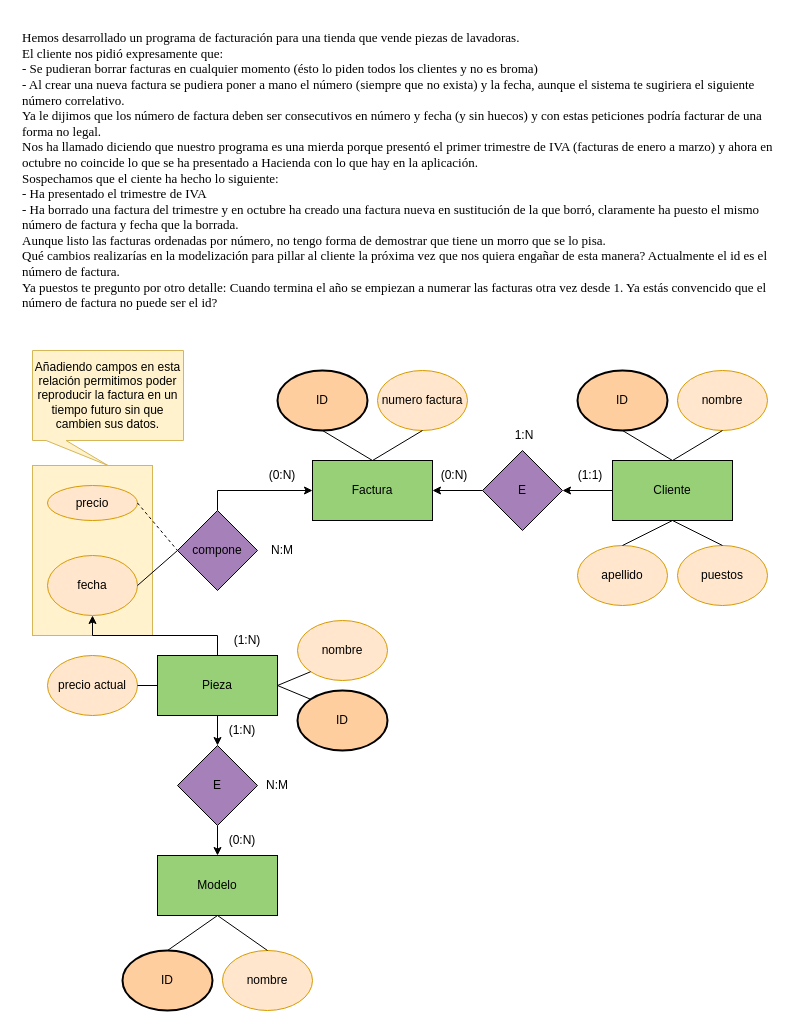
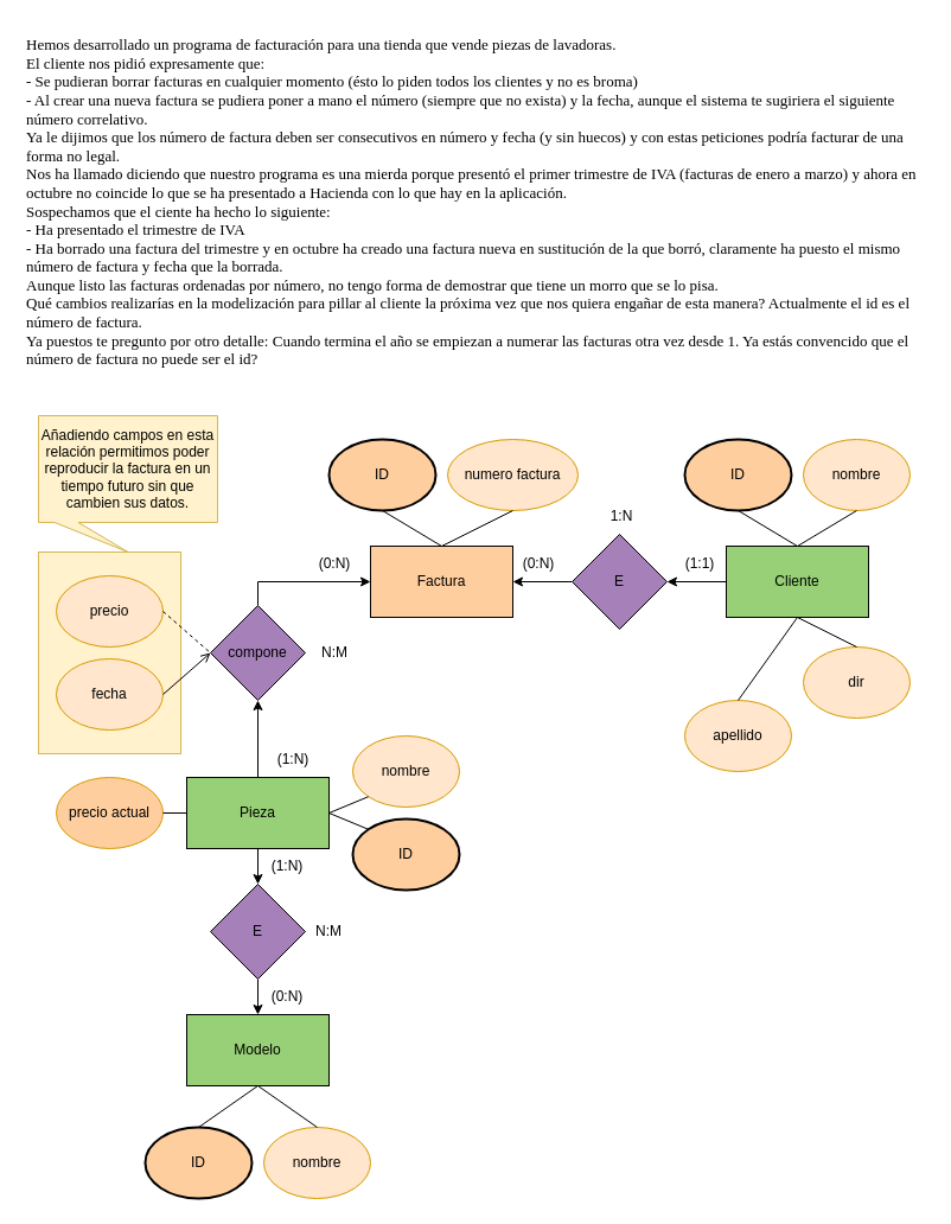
  <mxCell id="0" />
  <mxCell id="1" parent="0" />
  <mxCell id="2" value="" style="rounded=0;whiteSpace=wrap;html=1;fillColor=#fff2cc;strokeColor=#d6b656;" vertex="1" parent="1"><mxGeometry x="32" y="465" width="120" height="170" as="geometry" /></mxCell>
  <mxCell id="3" value="Hemos desarrollado un programa de facturación para una tienda que vende piezas de lavadoras.&lt;br style=&quot;font-size: 13px;&quot;&gt;El cliente nos pidió expresamente que:&lt;br style=&quot;font-size: 13px;&quot;&gt;- Se pudieran borrar facturas en cualquier momento (ésto lo piden todos los clientes y no es broma)&lt;br style=&quot;font-size: 13px;&quot;&gt;- Al crear una nueva factura se pudiera poner a mano el número (siempre que no exista) y la fecha, aunque el sistema te sugiriera el siguiente número correlativo.&lt;br style=&quot;font-size: 13px;&quot;&gt;Ya le dijimos que los número de factura deben ser consecutivos en número y fecha (y sin huecos) y con estas peticiones podría facturar de una forma no legal.&lt;br style=&quot;font-size: 13px;&quot;&gt;Nos ha llamado diciendo que nuestro programa es una mierda porque presentó el primer trimestre de IVA (facturas de enero a marzo) y ahora en octubre no coincide lo que se ha presentado a Hacienda con lo que hay en la aplicación.&lt;br style=&quot;font-size: 13px;&quot;&gt;Sospechamos que el ciente ha hecho lo siguiente:&lt;br style=&quot;font-size: 13px;&quot;&gt;- Ha presentado el trimestre de IVA&lt;br style=&quot;font-size: 13px;&quot;&gt;- Ha borrado una factura del trimestre y en octubre ha creado una factura nueva en sustitución de la que borró, claramente ha puesto el mismo número de factura y fecha que la borrada.&lt;br style=&quot;font-size: 13px;&quot;&gt;Aunque listo las facturas ordenadas por número, no tengo forma de demostrar que tiene un morro que se lo pisa.&lt;br style=&quot;font-size: 13px;&quot;&gt;Qué cambios realizarías en la modelización para pillar al cliente la próxima vez que nos quiera engañar de esta manera? Actualmente el id es el número de factura.&lt;br style=&quot;font-size: 13px;&quot;&gt;Ya puestos te pregunto por otro detalle: Cuando termina el año se empiezan a numerar las facturas otra vez desde 1. Ya estás convencido que el número de factura no puede ser el id?" style="text;html=1;strokeColor=none;fillColor=none;align=left;verticalAlign=middle;whiteSpace=wrap;rounded=0;fontFamily=Verdana;fontSize=13;" parent="1" vertex="1"><mxGeometry x="20" y="20" width="760" height="300" as="geometry" /></mxCell>
- <mxCell id="4" value="Factura" style="rounded=0;whiteSpace=wrap;html=1;fillColor=#97D077;" vertex="1" parent="1"><mxGeometry x="312" y="460" width="120" height="60" as="geometry" /></mxCell>
+ <mxCell id="4" value="Factura" style="rounded=0;whiteSpace=wrap;html=1;fillColor=#ffce9f;" vertex="1" parent="1"><mxGeometry x="312" y="460" width="120" height="60" as="geometry" /></mxCell>
  <mxCell id="5" style="edgeStyle=orthogonalEdgeStyle;rounded=0;orthogonalLoop=1;jettySize=auto;html=1;exitX=0;exitY=0.5;exitDx=0;exitDy=0;entryX=1;entryY=0.5;entryDx=0;entryDy=0;" edge="1" parent="1" source="6" target="14"><mxGeometry relative="1" as="geometry" /></mxCell>
  <mxCell id="6" value="Cliente" style="rounded=0;whiteSpace=wrap;html=1;fillColor=#97D077;" vertex="1" parent="1"><mxGeometry x="612" y="460" width="120" height="60" as="geometry" /></mxCell>
- <mxCell id="7" style="edgeStyle=orthogonalEdgeStyle;rounded=0;orthogonalLoop=1;jettySize=auto;html=1;exitX=0.5;exitY=0;exitDx=0;exitDy=0;" edge="1" parent="1" source="9" target="23"><mxGeometry relative="1" as="geometry" /></mxCell>
+ <mxCell id="7" style="edgeStyle=orthogonalEdgeStyle;rounded=0;orthogonalLoop=1;jettySize=auto;html=1;exitX=0.5;exitY=0;exitDx=0;exitDy=0;entryX=0.5;entryY=1;entryDx=0;entryDy=0;" edge="1" parent="1" source="9" target="12"><mxGeometry relative="1" as="geometry" /></mxCell>
  <mxCell id="8" style="edgeStyle=orthogonalEdgeStyle;rounded=0;orthogonalLoop=1;jettySize=auto;html=1;exitX=0.5;exitY=1;exitDx=0;exitDy=0;entryX=0.5;entryY=0;entryDx=0;entryDy=0;" edge="1" parent="1" source="9" target="16"><mxGeometry relative="1" as="geometry" /></mxCell>
  <mxCell id="9" value="Pieza" style="rounded=0;whiteSpace=wrap;html=1;fillColor=#97D077;" vertex="1" parent="1"><mxGeometry x="157" y="655" width="120" height="60" as="geometry" /></mxCell>
  <mxCell id="10" value="Modelo" style="rounded=0;whiteSpace=wrap;html=1;fillColor=#97D077;" vertex="1" parent="1"><mxGeometry x="157" y="855" width="120" height="60" as="geometry" /></mxCell>
  <mxCell id="11" style="edgeStyle=orthogonalEdgeStyle;rounded=0;orthogonalLoop=1;jettySize=auto;html=1;exitX=0.5;exitY=0;exitDx=0;exitDy=0;entryX=0;entryY=0.5;entryDx=0;entryDy=0;" edge="1" parent="1" source="12" target="4"><mxGeometry relative="1" as="geometry"><mxPoint x="457" y="690" as="targetPoint" /></mxGeometry></mxCell>
  <mxCell id="12" value="compone" style="rhombus;whiteSpace=wrap;html=1;fillColor=#A680B8;" vertex="1" parent="1"><mxGeometry x="177" y="510" width="80" height="80" as="geometry" /></mxCell>
  <mxCell id="13" style="edgeStyle=orthogonalEdgeStyle;rounded=0;orthogonalLoop=1;jettySize=auto;html=1;exitX=0;exitY=0.5;exitDx=0;exitDy=0;entryX=1;entryY=0.5;entryDx=0;entryDy=0;" edge="1" parent="1" source="14" target="4"><mxGeometry relative="1" as="geometry" /></mxCell>
  <mxCell id="14" value="E" style="rhombus;whiteSpace=wrap;html=1;fillColor=#A680B8;" vertex="1" parent="1"><mxGeometry x="482" y="450" width="80" height="80" as="geometry" /></mxCell>
  <mxCell id="15" style="edgeStyle=orthogonalEdgeStyle;rounded=0;orthogonalLoop=1;jettySize=auto;html=1;exitX=0.5;exitY=1;exitDx=0;exitDy=0;entryX=0.5;entryY=0;entryDx=0;entryDy=0;" edge="1" parent="1" source="16" target="10"><mxGeometry relative="1" as="geometry" /></mxCell>
  <mxCell id="16" value="E" style="rhombus;whiteSpace=wrap;html=1;fillColor=#A680B8;" vertex="1" parent="1"><mxGeometry x="177" y="745" width="80" height="80" as="geometry" /></mxCell>
  <mxCell id="17" value="ID" style="ellipse;whiteSpace=wrap;html=1;strokeWidth=2;fillColor=#FFCE9F;" vertex="1" parent="1"><mxGeometry x="297" y="690" width="90" height="60" as="geometry" /></mxCell>
  <mxCell id="18" value="nombre" style="ellipse;whiteSpace=wrap;html=1;fillColor=#ffe6cc;strokeColor=#d79b00;" vertex="1" parent="1"><mxGeometry x="297" y="620" width="90" height="60" as="geometry" /></mxCell>
  <mxCell id="19" value="ID" style="ellipse;whiteSpace=wrap;html=1;strokeWidth=2;fillColor=#FFCE9F;" vertex="1" parent="1"><mxGeometry x="122" y="950" width="90" height="60" as="geometry" /></mxCell>
  <mxCell id="20" value="nombre" style="ellipse;whiteSpace=wrap;html=1;fillColor=#ffe6cc;strokeColor=#d79b00;" vertex="1" parent="1"><mxGeometry x="222" y="950" width="90" height="60" as="geometry" /></mxCell>
  <mxCell id="21" value="ID" style="ellipse;whiteSpace=wrap;html=1;strokeWidth=2;fillColor=#FFCE9F;" vertex="1" parent="1"><mxGeometry x="277" y="370" width="90" height="60" as="geometry" /></mxCell>
- <mxCell id="22" value="numero factura" style="ellipse;whiteSpace=wrap;html=1;fillColor=#ffe6cc;strokeColor=#d79b00;" vertex="1" parent="1"><mxGeometry x="377" y="370" width="90" height="60" as="geometry" /></mxCell>
+ <mxCell id="22" value="numero factura" style="ellipse;whiteSpace=wrap;html=1;fillColor=#ffe6cc;strokeColor=#d79b00;" vertex="1" parent="1"><mxGeometry x="377" y="370" width="110" height="60" as="geometry" /></mxCell>
  <mxCell id="23" value="fecha" style="ellipse;whiteSpace=wrap;html=1;fillColor=#ffe6cc;strokeColor=#d79b00;" vertex="1" parent="1"><mxGeometry x="47" y="555" width="90" height="60" as="geometry" /></mxCell>
  <mxCell id="24" value="ID" style="ellipse;whiteSpace=wrap;html=1;strokeWidth=2;fillColor=#FFCE9F;" vertex="1" parent="1"><mxGeometry x="577" y="370" width="90" height="60" as="geometry" /></mxCell>
  <mxCell id="25" value="nombre" style="ellipse;whiteSpace=wrap;html=1;fillColor=#ffe6cc;strokeColor=#d79b00;" vertex="1" parent="1"><mxGeometry x="677" y="370" width="90" height="60" as="geometry" /></mxCell>
- <mxCell id="26" value="apellido" style="ellipse;whiteSpace=wrap;html=1;fillColor=#ffe6cc;strokeColor=#d79b00;" vertex="1" parent="1"><mxGeometry x="577" y="545" width="90" height="60" as="geometry" /></mxCell>
- <mxCell id="27" value="puestos" style="ellipse;whiteSpace=wrap;html=1;fillColor=#ffe6cc;strokeColor=#d79b00;" vertex="1" parent="1"><mxGeometry x="677" y="545" width="90" height="60" as="geometry" /></mxCell>
+ <mxCell id="26" value="apellido" style="ellipse;whiteSpace=wrap;html=1;fillColor=#ffe6cc;strokeColor=#d79b00;" vertex="1" parent="1"><mxGeometry x="577" y="590" width="90" height="60" as="geometry" /></mxCell>
+ <mxCell id="27" value="dir" style="ellipse;whiteSpace=wrap;html=1;fillColor=#ffe6cc;strokeColor=#d79b00;" vertex="1" parent="1"><mxGeometry x="677" y="545" width="90" height="60" as="geometry" /></mxCell>
  <mxCell id="28" value="(0:N)" style="text;html=1;strokeColor=none;fillColor=none;align=center;verticalAlign=middle;whiteSpace=wrap;rounded=0;" vertex="1" parent="1"><mxGeometry x="212" y="825" width="60" height="30" as="geometry" /></mxCell>
  <mxCell id="29" value="(1:N)" style="text;html=1;strokeColor=none;fillColor=none;align=center;verticalAlign=middle;whiteSpace=wrap;rounded=0;" vertex="1" parent="1"><mxGeometry x="212" y="715" width="60" height="30" as="geometry" /></mxCell>
  <mxCell id="30" value="N:M" style="text;html=1;strokeColor=none;fillColor=none;align=center;verticalAlign=middle;whiteSpace=wrap;rounded=0;" vertex="1" parent="1"><mxGeometry x="247" y="770" width="60" height="30" as="geometry" /></mxCell>
  <mxCell id="31" value="(1:1)" style="text;html=1;strokeColor=none;fillColor=none;align=center;verticalAlign=middle;whiteSpace=wrap;rounded=0;" vertex="1" parent="1"><mxGeometry x="560" y="460" width="60" height="30" as="geometry" /></mxCell>
  <mxCell id="32" value="(0:N)" style="text;html=1;strokeColor=none;fillColor=none;align=center;verticalAlign=middle;whiteSpace=wrap;rounded=0;" vertex="1" parent="1"><mxGeometry x="424" y="460" width="60" height="30" as="geometry" /></mxCell>
  <mxCell id="33" value="1:N" style="text;html=1;strokeColor=none;fillColor=none;align=center;verticalAlign=middle;whiteSpace=wrap;rounded=0;" vertex="1" parent="1"><mxGeometry x="494" y="420" width="60" height="30" as="geometry" /></mxCell>
- <mxCell id="34" value="precio actual" style="ellipse;whiteSpace=wrap;html=1;fillColor=#ffe6cc;strokeColor=#d79b00;" vertex="1" parent="1"><mxGeometry x="47" y="655" width="90" height="60" as="geometry" /></mxCell>
- <mxCell id="35" value="precio" style="ellipse;whiteSpace=wrap;html=1;fillColor=#ffe6cc;strokeColor=#d79b00;" vertex="1" parent="1"><mxGeometry x="47" y="485" width="90" height="35" as="geometry" /></mxCell>
+ <mxCell id="34" value="precio actual" style="ellipse;whiteSpace=wrap;html=1;fillColor=#ffce9f;strokeColor=#d79b00;" vertex="1" parent="1"><mxGeometry x="47" y="655" width="90" height="60" as="geometry" /></mxCell>
+ <mxCell id="35" value="precio" style="ellipse;whiteSpace=wrap;html=1;fillColor=#ffe6cc;strokeColor=#d79b00;" vertex="1" parent="1"><mxGeometry x="47" y="485" width="90" height="60" as="geometry" /></mxCell>
  <mxCell id="36" value="" style="endArrow=none;html=1;rounded=0;entryX=0;entryY=0.5;entryDx=0;entryDy=0;exitX=1;exitY=0.5;exitDx=0;exitDy=0;dashed=1;" edge="1" parent="1" source="35" target="12"><mxGeometry width="50" height="50" relative="1" as="geometry"><mxPoint x="437" y="840" as="sourcePoint" /><mxPoint x="157" y="550" as="targetPoint" /></mxGeometry></mxCell>
- <mxCell id="37" value="" style="endArrow=none;html=1;rounded=0;entryX=0;entryY=0.5;entryDx=0;entryDy=0;exitX=1;exitY=0.5;exitDx=0;exitDy=0;" edge="1" parent="1" source="23" target="12"><mxGeometry width="50" height="50" relative="1" as="geometry"><mxPoint x="437" y="840" as="sourcePoint" /><mxPoint x="157" y="550" as="targetPoint" /></mxGeometry></mxCell>
+ <mxCell id="37" value="" style="endArrow=open;html=1;rounded=0;entryX=0;entryY=0.5;entryDx=0;entryDy=0;exitX=1;exitY=0.5;exitDx=0;exitDy=0;" edge="1" parent="1" source="23" target="12"><mxGeometry width="50" height="50" relative="1" as="geometry"><mxPoint x="437" y="840" as="sourcePoint" /><mxPoint x="157" y="550" as="targetPoint" /></mxGeometry></mxCell>
  <mxCell id="38" value="" style="endArrow=none;html=1;rounded=0;entryX=0;entryY=1;entryDx=0;entryDy=0;exitX=1;exitY=0.5;exitDx=0;exitDy=0;" edge="1" parent="1" source="9" target="18"><mxGeometry width="50" height="50" relative="1" as="geometry"><mxPoint x="457" y="840" as="sourcePoint" /><mxPoint x="507" y="790" as="targetPoint" /></mxGeometry></mxCell>
  <mxCell id="39" value="" style="endArrow=none;html=1;rounded=0;entryX=0;entryY=0;entryDx=0;entryDy=0;exitX=1;exitY=0.5;exitDx=0;exitDy=0;" edge="1" parent="1" source="9" target="17"><mxGeometry width="50" height="50" relative="1" as="geometry"><mxPoint x="457" y="840" as="sourcePoint" /><mxPoint x="507" y="790" as="targetPoint" /></mxGeometry></mxCell>
  <mxCell id="40" value="" style="endArrow=none;html=1;rounded=0;entryX=0;entryY=0.5;entryDx=0;entryDy=0;exitX=1;exitY=0.5;exitDx=0;exitDy=0;" edge="1" parent="1" source="34" target="9"><mxGeometry width="50" height="50" relative="1" as="geometry"><mxPoint x="457" y="840" as="sourcePoint" /><mxPoint x="507" y="790" as="targetPoint" /></mxGeometry></mxCell>
  <mxCell id="41" value="" style="endArrow=none;html=1;rounded=0;entryX=0.5;entryY=1;entryDx=0;entryDy=0;exitX=0.5;exitY=0;exitDx=0;exitDy=0;" edge="1" parent="1" source="20" target="10"><mxGeometry width="50" height="50" relative="1" as="geometry"><mxPoint x="457" y="855" as="sourcePoint" /><mxPoint x="217" y="930" as="targetPoint" /></mxGeometry></mxCell>
  <mxCell id="42" value="" style="endArrow=none;html=1;rounded=0;entryX=0.5;entryY=1;entryDx=0;entryDy=0;exitX=0.5;exitY=0;exitDx=0;exitDy=0;" edge="1" parent="1" source="19" target="10"><mxGeometry width="50" height="50" relative="1" as="geometry"><mxPoint x="457" y="840" as="sourcePoint" /><mxPoint x="507" y="790" as="targetPoint" /></mxGeometry></mxCell>
  <mxCell id="43" value="" style="endArrow=none;html=1;rounded=0;entryX=0.5;entryY=0;entryDx=0;entryDy=0;exitX=0.5;exitY=1;exitDx=0;exitDy=0;" edge="1" parent="1" source="22" target="4"><mxGeometry width="50" height="50" relative="1" as="geometry"><mxPoint x="408" y="840" as="sourcePoint" /><mxPoint x="458" y="790" as="targetPoint" /></mxGeometry></mxCell>
  <mxCell id="44" value="" style="endArrow=none;html=1;rounded=0;entryX=0.5;entryY=0;entryDx=0;entryDy=0;exitX=0.5;exitY=1;exitDx=0;exitDy=0;" edge="1" parent="1" source="21" target="4"><mxGeometry width="50" height="50" relative="1" as="geometry"><mxPoint x="408" y="640" as="sourcePoint" /><mxPoint x="458" y="590" as="targetPoint" /></mxGeometry></mxCell>
  <mxCell id="45" value="" style="endArrow=none;html=1;rounded=0;entryX=0.5;entryY=1;entryDx=0;entryDy=0;exitX=0.5;exitY=0;exitDx=0;exitDy=0;" edge="1" parent="1" source="26" target="6"><mxGeometry width="50" height="50" relative="1" as="geometry"><mxPoint x="628" y="540" as="sourcePoint" /><mxPoint x="458" y="590" as="targetPoint" /></mxGeometry></mxCell>
  <mxCell id="46" value="" style="endArrow=none;html=1;rounded=0;entryX=0.5;entryY=1;entryDx=0;entryDy=0;exitX=0.5;exitY=0;exitDx=0;exitDy=0;" edge="1" parent="1" source="27" target="6"><mxGeometry width="50" height="50" relative="1" as="geometry"><mxPoint x="408" y="640" as="sourcePoint" /><mxPoint x="458" y="590" as="targetPoint" /></mxGeometry></mxCell>
  <mxCell id="47" value="" style="endArrow=none;html=1;rounded=0;entryX=0.5;entryY=0;entryDx=0;entryDy=0;exitX=0.5;exitY=1;exitDx=0;exitDy=0;" edge="1" parent="1" source="24" target="6"><mxGeometry width="50" height="50" relative="1" as="geometry"><mxPoint x="408" y="640" as="sourcePoint" /><mxPoint x="458" y="590" as="targetPoint" /></mxGeometry></mxCell>
  <mxCell id="48" value="" style="endArrow=none;html=1;rounded=0;entryX=0.5;entryY=0;entryDx=0;entryDy=0;exitX=0.5;exitY=1;exitDx=0;exitDy=0;" edge="1" parent="1" source="25" target="6"><mxGeometry width="50" height="50" relative="1" as="geometry"><mxPoint x="408" y="640" as="sourcePoint" /><mxPoint x="458" y="590" as="targetPoint" /></mxGeometry></mxCell>
  <mxCell id="49" value="Añadiendo campos en esta relación permitimos poder reproducir la factura en un tiempo futuro sin que cambien sus datos." style="shape=callout;whiteSpace=wrap;html=1;perimeter=calloutPerimeter;size=25;position=0.09;fillColor=#fff2cc;strokeColor=#d6b656;" vertex="1" parent="1"><mxGeometry x="32" y="350" width="151" height="115" as="geometry" /></mxCell>
  <mxCell id="50" value="(0:N)" style="text;html=1;strokeColor=none;fillColor=none;align=center;verticalAlign=middle;whiteSpace=wrap;rounded=0;" vertex="1" parent="1"><mxGeometry x="252" y="460" width="60" height="30" as="geometry" /></mxCell>
  <mxCell id="51" value="(1:N)" style="text;html=1;strokeColor=none;fillColor=none;align=center;verticalAlign=middle;whiteSpace=wrap;rounded=0;" vertex="1" parent="1"><mxGeometry x="217" y="625" width="60" height="30" as="geometry" /></mxCell>
  <mxCell id="52" value="N:M" style="text;html=1;strokeColor=none;fillColor=none;align=center;verticalAlign=middle;whiteSpace=wrap;rounded=0;" vertex="1" parent="1"><mxGeometry x="252" y="535" width="60" height="30" as="geometry" /></mxCell>
